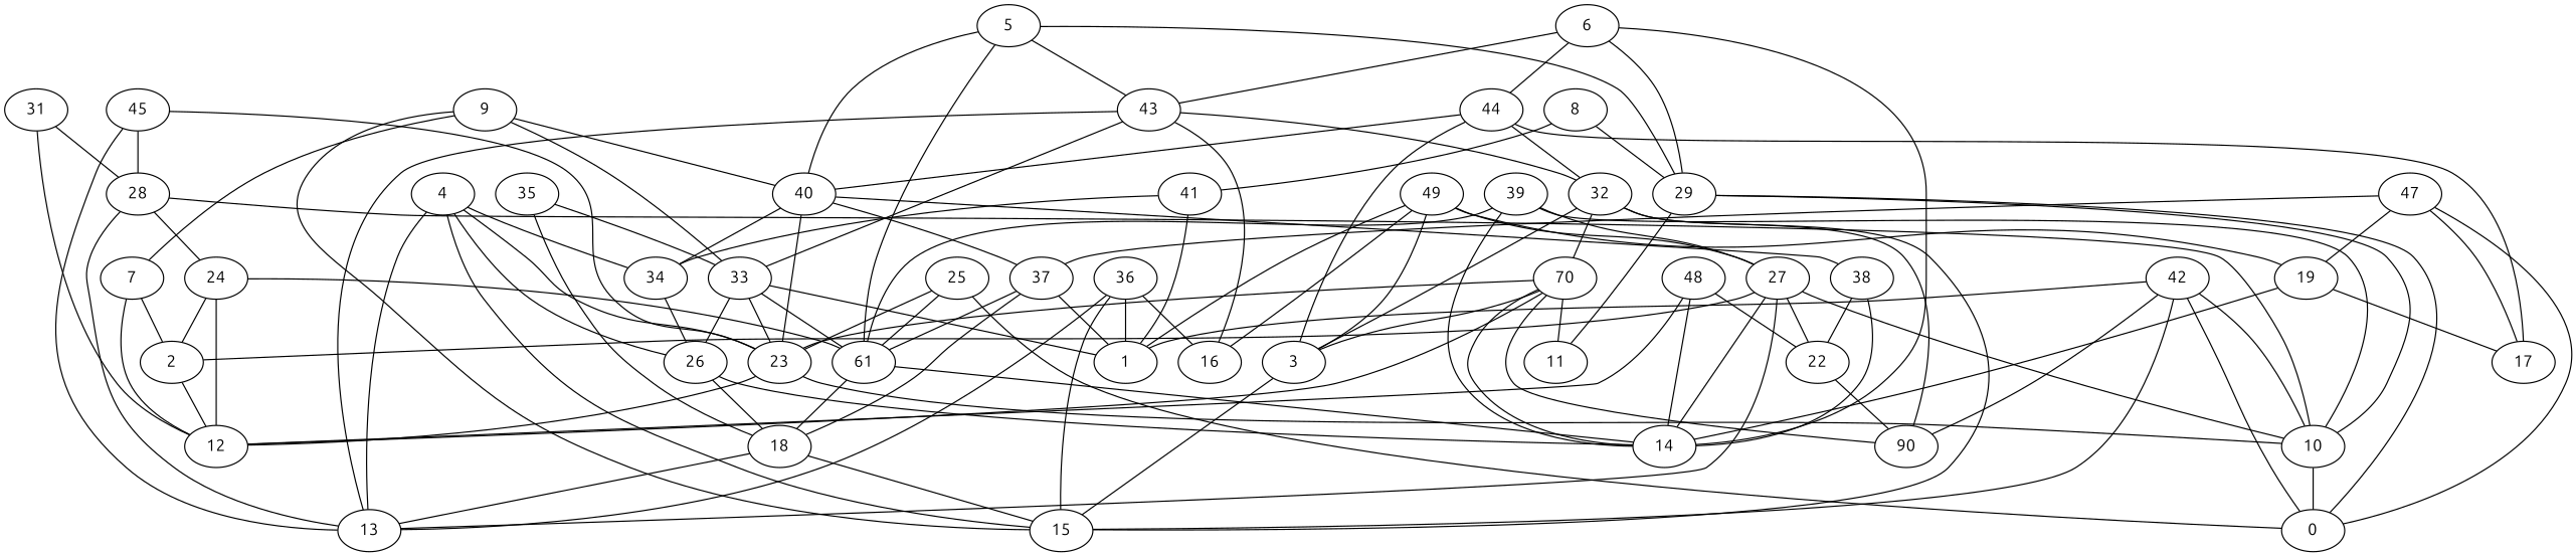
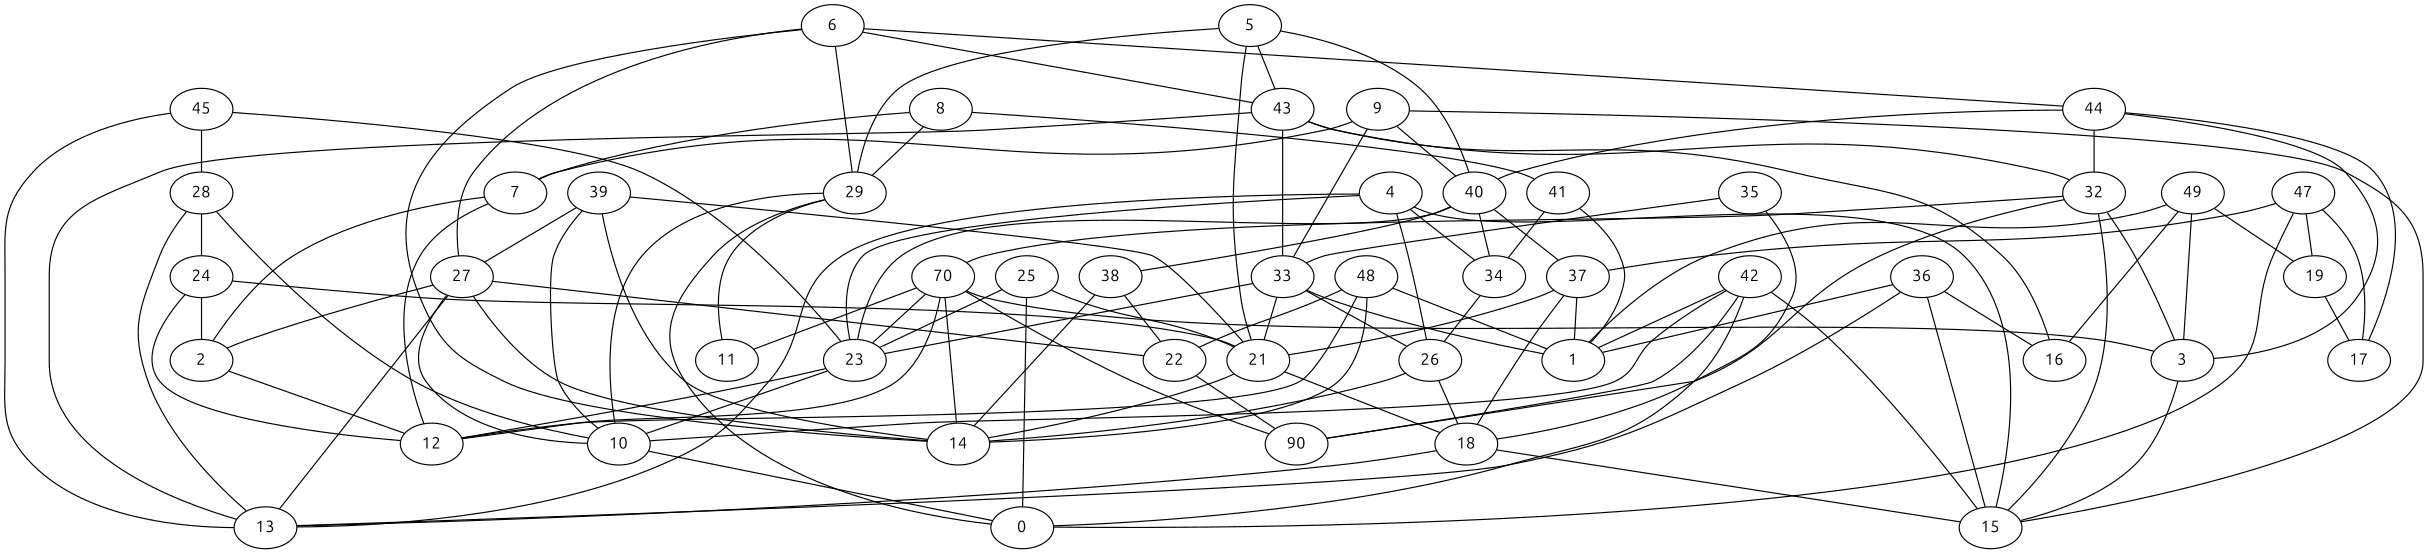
  digraph {
    fontname=Ubuntu
    node [fontname=Ubuntu]
    edge [color=black dir=none fontname=Ubuntu]
-   31
    12
    28
    48
    22
    1
    14
    n8 [label=90]
    4
    15
    23
    13
    34
    26
    10
    45
    24
    6
    43
    29
    44
    32
    33
    16
    11
    0
    n27 [label=70]
    3
    49
    19
    27
    17
    42
-   21 [label=61]
+   21
    2
    18
    25
    40
    38
    37
    8
    41
    7
    39
    9
    36
    35
    47
    5
    subgraph sub_1 {
-     31
      12
      28
      48
      22
      1
      14
      n8
      4
      15
      23
      13
      34
      26
      10
      45
      24
      6
      43
      29
      44
      32
      33
      16
      11
      0
      n27
      3
      49
      19
      27
      17
      42
      21
      2
      18
      25
      40
      38
      37
      8
      41
      7
      39
      9
      36
      35
      47
      5
    }
-   31 -> 12
-   31 -> 28
    28 -> 13
    28 -> 10
    28 -> 24
    48 -> 12
    48 -> 22
+   48 -> 1
    48 -> 14
    22 -> n8
    4 -> 15
    4 -> 23
    4 -> 13
    4 -> 34
    4 -> 26
    23 -> 12
    23 -> 10
    34 -> 26
    26 -> 14
    26 -> 18
    10 -> 0
    45 -> 28
    45 -> 23
    45 -> 13
    24 -> 12
    24 -> 21
    24 -> 2
    6 -> 14
    6 -> 43
    6 -> 29
    6 -> 44
    43 -> 13
    43 -> 32
    43 -> 33
    43 -> 16
    29 -> 10
    29 -> 11
    29 -> 0
    44 -> 32
    44 -> 3
    44 -> 17
    44 -> 40
    32 -> n8
    32 -> 15
    32 -> n27
    32 -> 3
    33 -> 1
    33 -> 23
    33 -> 26
    33 -> 21
    n27 -> 12
    n27 -> 14
    n27 -> n8
    n27 -> 23
    n27 -> 11
    n27 -> 3
    3 -> 15
    49 -> 1
    49 -> 16
    49 -> 3
    49 -> 19
-   49 -> 27
-   19 -> 14
+   6 -> 27
    19 -> 17
    27 -> 22
    27 -> 14
    27 -> 13
    27 -> 10
    27 -> 2
    42 -> 1
    42 -> n8
    42 -> 15
    42 -> 10
    42 -> 0
    21 -> 14
    21 -> 18
    2 -> 12
    18 -> 15
    18 -> 13
    25 -> 23
    25 -> 0
    25 -> 21
    40 -> 23
    40 -> 34
    40 -> 38
    40 -> 37
    38 -> 22
    38 -> 14
    37 -> 1
    37 -> 21
    37 -> 18
    8 -> 29
    8 -> 41
+   8 -> 7
    41 -> 1
    41 -> 34
    7 -> 12
    7 -> 2
    39 -> 14
    39 -> 10
    39 -> 27
    39 -> 21
    9 -> 15
    9 -> 33
    9 -> 40
    9 -> 7
    36 -> 1
    36 -> 15
    36 -> 13
    36 -> 16
    35 -> 33
    35 -> 18
    47 -> 0
    47 -> 19
    47 -> 17
    47 -> 37
    5 -> 43
    5 -> 29
    5 -> 21
    5 -> 40
  }
